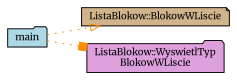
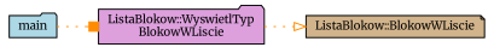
  digraph {
    fontname=Merriweather
    rankdir=LR
    node [color=black fontname=Merriweather fontsize=10 shape=folder style=filled]
    edge [color=darkorange fontname=Merriweather fontsize=10 labelfontname=FreeSans labelfontsize=10 style=dotted]
    n1 [fillcolor=lightblue fontcolor=black height=0.2 label=main width=0.4]
    n2 [fillcolor=tan height=0.2 label="ListaBlokow::BlokowWLiscie" shape=note width=0.4]
    n3 [fillcolor=plum height=0.2 label="ListaBlokow::WyswietlTyp\lBlokowWLiscie" width=0.4]
-   n1 -> n2 [arrowhead=onormal]
+   n3 -> n2 [arrowhead=onormal]
    n1 -> n3 [arrowhead=box]
  }
